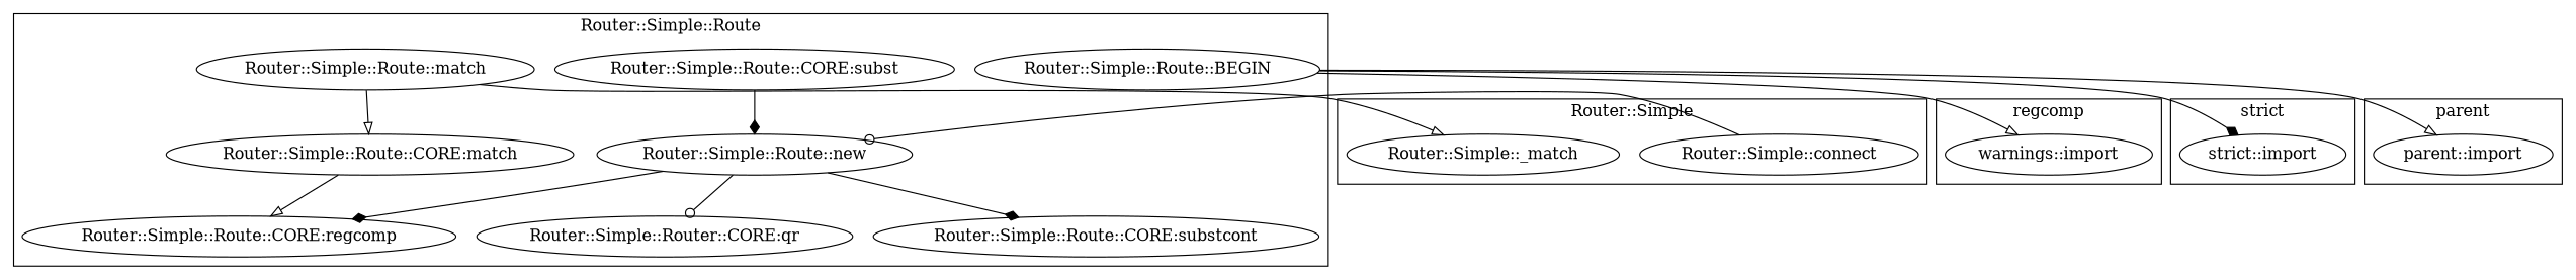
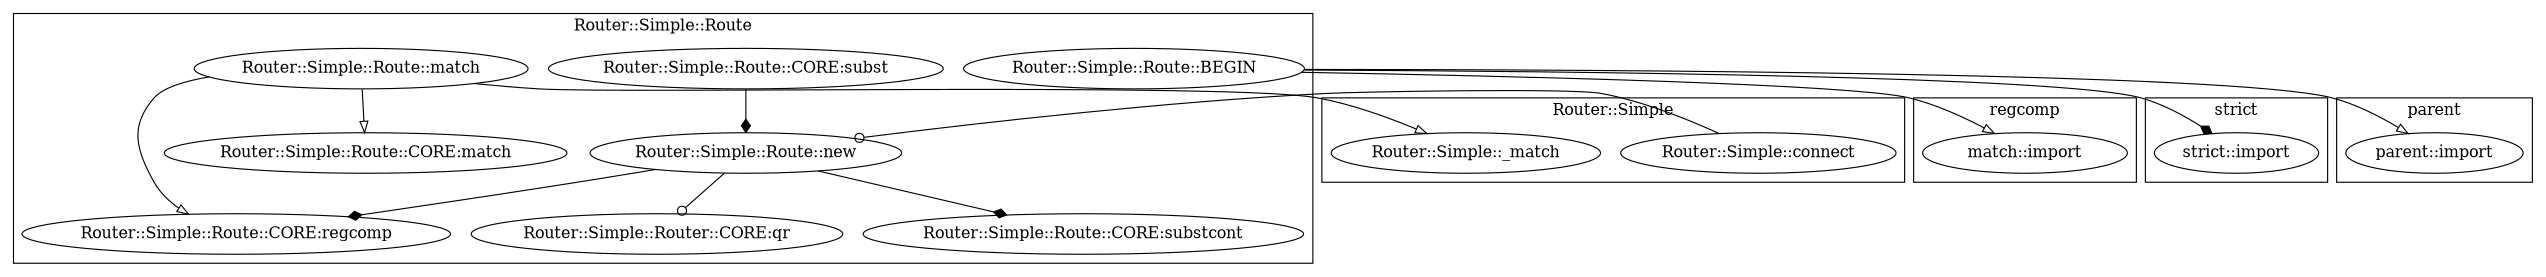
  digraph {
    edge [arrowhead=onormal]
    "Router::Simple::Route::CORE:match"
    "Router::Simple::Route::CORE:regcomp"
    "Router::Simple::Route::CORE:subst"
    "Router::Simple::Route::CORE:substcont"
    "Router::Simple::Route::new"
    "Router::Simple::Route::match"
    n7 [label="Router::Simple::Router::CORE:qr"]
    "Router::Simple::Route::BEGIN"
-   "warnings::import"
+   "warnings::import" [label="match::import"]
    "strict::import"
    "Router::Simple::connect"
    "Router::Simple::_match"
    "parent::import"
    subgraph cluster_1 {
      label="Router::Simple::Route"
      "Router::Simple::Route::CORE:match"
      "Router::Simple::Route::CORE:regcomp"
      "Router::Simple::Route::CORE:subst"
      "Router::Simple::Route::CORE:substcont"
      "Router::Simple::Route::new"
      "Router::Simple::Route::match"
      n7
      "Router::Simple::Route::BEGIN"
    }
    subgraph cluster_2 {
      label=regcomp
      "warnings::import"
    }
    subgraph cluster_3 {
      label="strict"
      "strict::import"
    }
    subgraph cluster_4 {
      label="Router::Simple"
      "Router::Simple::connect"
      "Router::Simple::_match"
    }
    subgraph cluster_5 {
      label=parent
      "parent::import"
    }
    "Router::Simple::Route::CORE:subst" -> "Router::Simple::Route::new" [arrowhead=diamond]
    "Router::Simple::Route::new" -> "Router::Simple::Route::CORE:regcomp" [arrowhead=diamond]
    "Router::Simple::Route::new" -> "Router::Simple::Route::CORE:substcont" [arrowhead=diamond]
    "Router::Simple::Route::new" -> n7 [arrowhead=odot]
    "Router::Simple::Route::match" -> "Router::Simple::Route::CORE:match"
-   "Router::Simple::Route::CORE:match" -> "Router::Simple::Route::CORE:regcomp"
+   "Router::Simple::Route::match" -> "Router::Simple::Route::CORE:regcomp"
    "Router::Simple::Route::match" -> "Router::Simple::_match"
    "Router::Simple::Route::BEGIN" -> "warnings::import"
    "Router::Simple::Route::BEGIN" -> "strict::import" [arrowhead=diamond]
    "Router::Simple::Route::BEGIN" -> "parent::import"
    "Router::Simple::connect" -> "Router::Simple::Route::new" [arrowhead=odot]
  }
